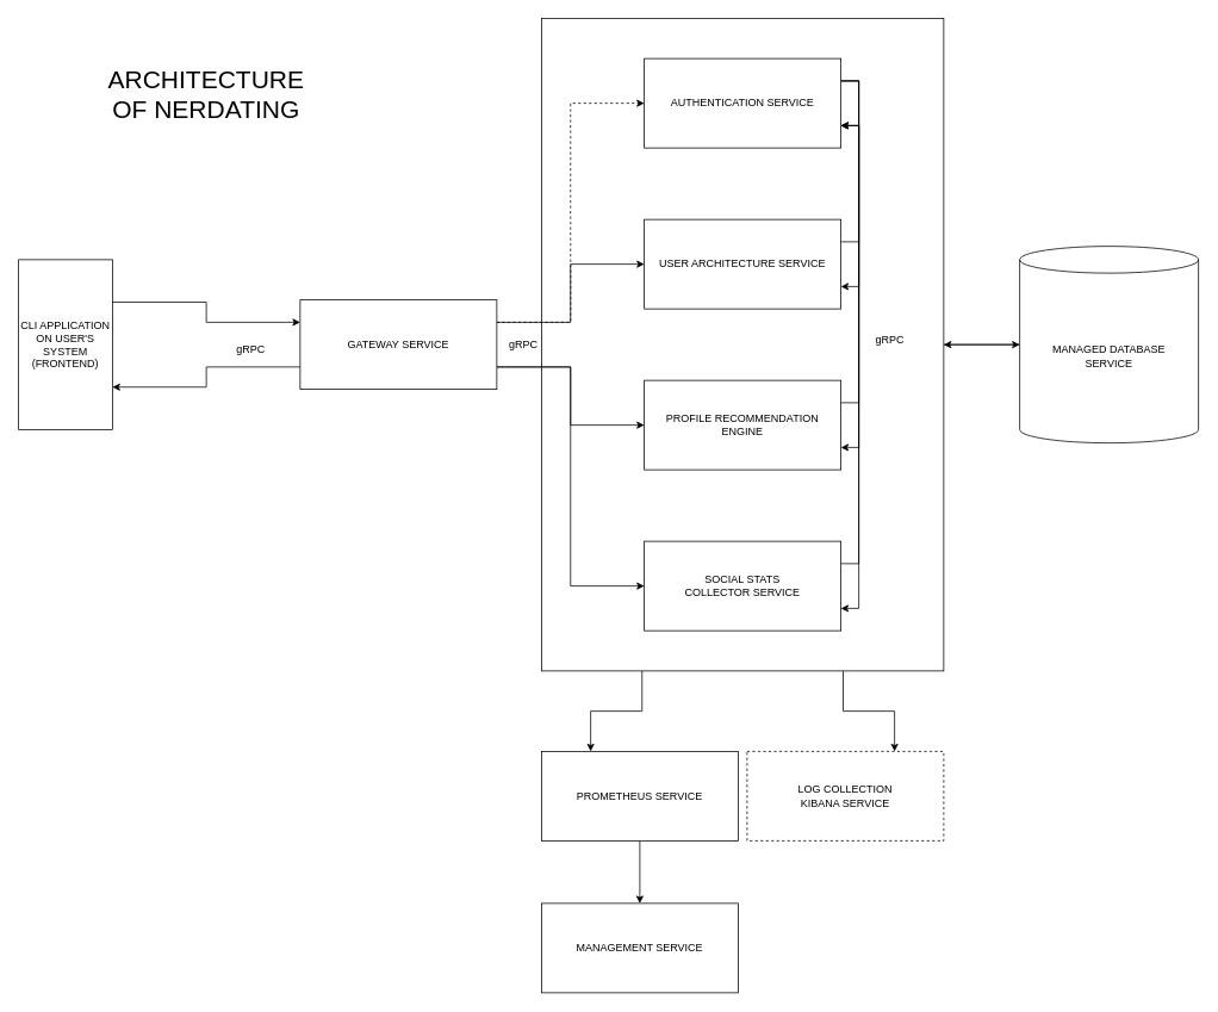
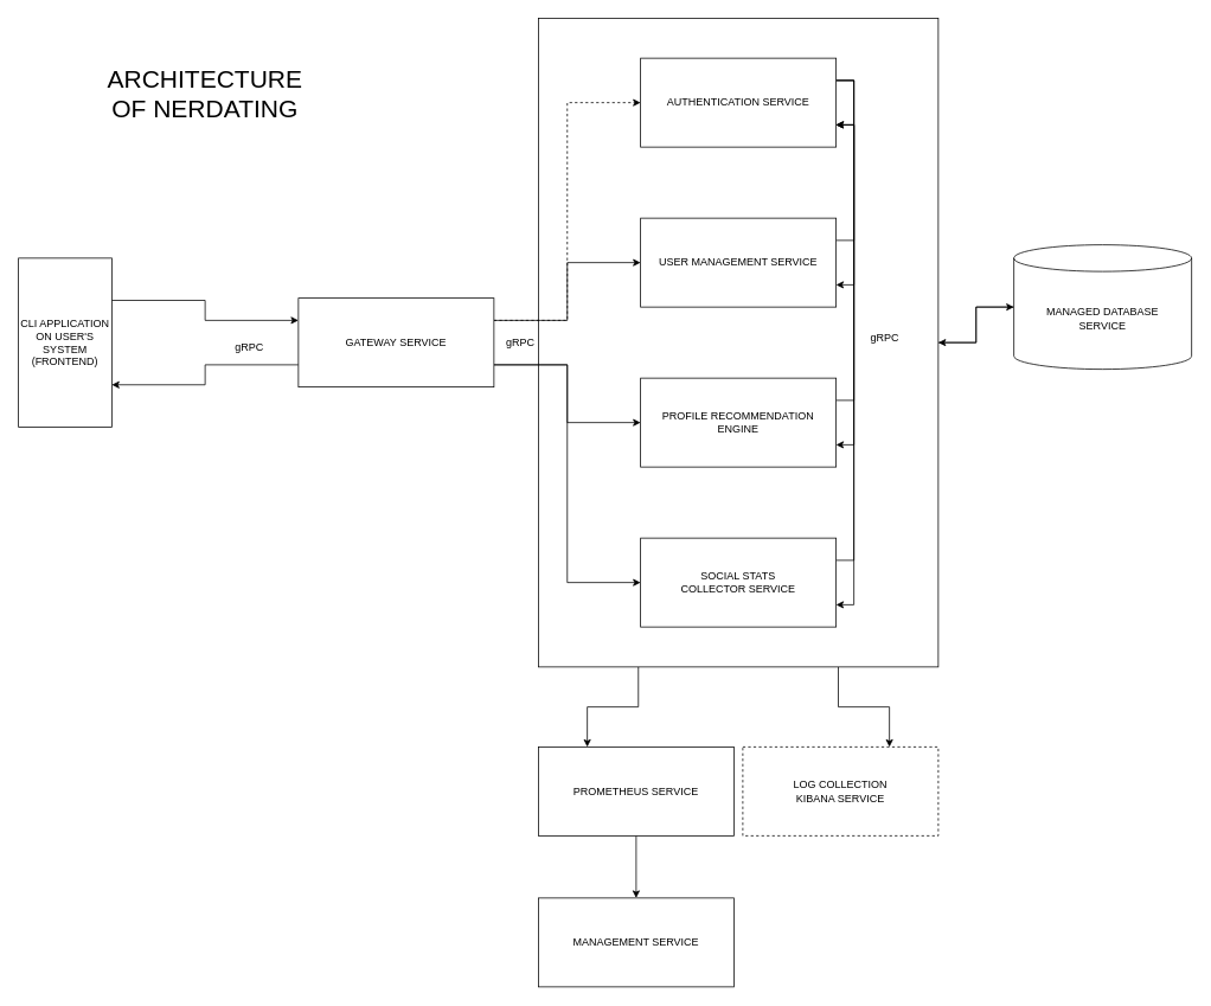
  <mxCell id="0" />
  <mxCell id="1" parent="0" />
  <mxCell id="2" style="edgeStyle=orthogonalEdgeStyle;rounded=0;orthogonalLoop=1;jettySize=auto;html=1;entryX=0;entryY=0.5;entryDx=0;entryDy=0;entryPerimeter=0;" edge="1" parent="1" source="5" target="30"><mxGeometry relative="1" as="geometry" /></mxCell>
  <mxCell id="3" style="edgeStyle=orthogonalEdgeStyle;rounded=0;orthogonalLoop=1;jettySize=auto;html=1;exitX=0.75;exitY=1;exitDx=0;exitDy=0;entryX=0.75;entryY=0;entryDx=0;entryDy=0;" edge="1" parent="1" source="5" target="28"><mxGeometry relative="1" as="geometry" /></mxCell>
  <mxCell id="4" style="edgeStyle=orthogonalEdgeStyle;rounded=0;orthogonalLoop=1;jettySize=auto;html=1;exitX=0.25;exitY=1;exitDx=0;exitDy=0;entryX=0.25;entryY=0;entryDx=0;entryDy=0;" edge="1" parent="1" source="5" target="26"><mxGeometry relative="1" as="geometry" /></mxCell>
  <mxCell id="5" value="" style="rounded=0;whiteSpace=wrap;html=1;" vertex="1" parent="1"><mxGeometry x="605" y="20" width="450" height="730" as="geometry" /></mxCell>
  <mxCell id="6" value="ARCHITECTURE OF NERDATING" style="text;html=1;strokeColor=none;fillColor=none;align=center;verticalAlign=middle;whiteSpace=wrap;rounded=0;fontSize=28;" vertex="1" parent="1"><mxGeometry x="120" y="90" width="220" height="30" as="geometry" /></mxCell>
  <mxCell id="7" style="edgeStyle=orthogonalEdgeStyle;rounded=0;orthogonalLoop=1;jettySize=auto;html=1;exitX=1;exitY=0.25;exitDx=0;exitDy=0;entryX=0;entryY=0.25;entryDx=0;entryDy=0;" edge="1" parent="1" source="8" target="24"><mxGeometry relative="1" as="geometry" /></mxCell>
  <mxCell id="8" value="&lt;div&gt;CLI APPLICATION ON USER'S SYSTEM&lt;/div&gt;&lt;div&gt;(FRONTEND)&lt;br&gt;&lt;/div&gt;" style="rounded=0;whiteSpace=wrap;html=1;" vertex="1" parent="1"><mxGeometry x="20" y="290" width="105" height="190" as="geometry" /></mxCell>
  <mxCell id="9" style="edgeStyle=orthogonalEdgeStyle;rounded=0;orthogonalLoop=1;jettySize=auto;html=1;exitX=1;exitY=0.25;exitDx=0;exitDy=0;entryX=1;entryY=0.75;entryDx=0;entryDy=0;" edge="1" parent="1" source="12" target="16"><mxGeometry relative="1" as="geometry" /></mxCell>
  <mxCell id="10" style="edgeStyle=orthogonalEdgeStyle;rounded=0;orthogonalLoop=1;jettySize=auto;html=1;exitX=1;exitY=0.25;exitDx=0;exitDy=0;entryX=1;entryY=0.75;entryDx=0;entryDy=0;" edge="1" parent="1" source="12" target="18"><mxGeometry relative="1" as="geometry" /></mxCell>
  <mxCell id="11" style="edgeStyle=orthogonalEdgeStyle;rounded=0;orthogonalLoop=1;jettySize=auto;html=1;exitX=1;exitY=0.25;exitDx=0;exitDy=0;entryX=1;entryY=0.75;entryDx=0;entryDy=0;" edge="1" parent="1" source="12" target="14"><mxGeometry relative="1" as="geometry" /></mxCell>
  <mxCell id="12" value="AUTHENTICATION SERVICE" style="rounded=0;whiteSpace=wrap;html=1;" vertex="1" parent="1"><mxGeometry x="720" y="65" width="220" height="100" as="geometry" /></mxCell>
  <mxCell id="13" style="edgeStyle=orthogonalEdgeStyle;rounded=0;orthogonalLoop=1;jettySize=auto;html=1;exitX=1;exitY=0.25;exitDx=0;exitDy=0;entryX=1;entryY=0.75;entryDx=0;entryDy=0;" edge="1" parent="1" source="14" target="12"><mxGeometry relative="1" as="geometry" /></mxCell>
- <mxCell id="14" value="&lt;div&gt;USER ARCHITECTURE SERVICE&lt;/div&gt;" style="rounded=0;whiteSpace=wrap;html=1;" vertex="1" parent="1"><mxGeometry x="720" y="245" width="220" height="100" as="geometry" /></mxCell>
+ <mxCell id="14" value="&lt;div&gt;USER MANAGEMENT SERVICE&lt;/div&gt;" style="rounded=0;whiteSpace=wrap;html=1;" vertex="1" parent="1"><mxGeometry x="720" y="245" width="220" height="100" as="geometry" /></mxCell>
  <mxCell id="15" style="edgeStyle=orthogonalEdgeStyle;rounded=0;orthogonalLoop=1;jettySize=auto;html=1;exitX=1;exitY=0.25;exitDx=0;exitDy=0;entryX=1;entryY=0.75;entryDx=0;entryDy=0;" edge="1" parent="1" source="16" target="12"><mxGeometry relative="1" as="geometry" /></mxCell>
  <mxCell id="16" value="&lt;div&gt;PROFILE RECOMMENDATION&lt;/div&gt;&lt;div&gt;ENGINE&lt;br&gt;&lt;/div&gt;" style="rounded=0;whiteSpace=wrap;html=1;" vertex="1" parent="1"><mxGeometry x="720" y="425" width="220" height="100" as="geometry" /></mxCell>
  <mxCell id="17" style="edgeStyle=orthogonalEdgeStyle;rounded=0;orthogonalLoop=1;jettySize=auto;html=1;exitX=1;exitY=0.25;exitDx=0;exitDy=0;entryX=1;entryY=0.75;entryDx=0;entryDy=0;" edge="1" parent="1" source="18" target="12"><mxGeometry relative="1" as="geometry" /></mxCell>
  <mxCell id="18" value="&lt;div&gt;SOCIAL STATS &lt;br&gt;&lt;/div&gt;&lt;div&gt;COLLECTOR SERVICE&lt;/div&gt;" style="rounded=0;whiteSpace=wrap;html=1;" vertex="1" parent="1"><mxGeometry x="720" y="605" width="220" height="100" as="geometry" /></mxCell>
  <mxCell id="19" style="edgeStyle=orthogonalEdgeStyle;rounded=0;orthogonalLoop=1;jettySize=auto;html=1;exitX=0;exitY=0.75;exitDx=0;exitDy=0;entryX=1;entryY=0.75;entryDx=0;entryDy=0;" edge="1" parent="1" source="24" target="8"><mxGeometry relative="1" as="geometry" /></mxCell>
  <mxCell id="20" style="edgeStyle=orthogonalEdgeStyle;rounded=0;orthogonalLoop=1;jettySize=auto;html=1;exitX=1;exitY=0.25;exitDx=0;exitDy=0;entryX=0;entryY=0.5;entryDx=0;entryDy=0;dashed=1;" edge="1" parent="1" source="24" target="12"><mxGeometry relative="1" as="geometry" /></mxCell>
  <mxCell id="21" style="edgeStyle=orthogonalEdgeStyle;rounded=0;orthogonalLoop=1;jettySize=auto;html=1;exitX=1;exitY=0.25;exitDx=0;exitDy=0;entryX=0;entryY=0.5;entryDx=0;entryDy=0;" edge="1" parent="1" source="24" target="14"><mxGeometry relative="1" as="geometry" /></mxCell>
  <mxCell id="22" style="edgeStyle=orthogonalEdgeStyle;rounded=0;orthogonalLoop=1;jettySize=auto;html=1;exitX=1;exitY=0.75;exitDx=0;exitDy=0;entryX=0;entryY=0.5;entryDx=0;entryDy=0;" edge="1" parent="1" source="24" target="16"><mxGeometry relative="1" as="geometry" /></mxCell>
  <mxCell id="23" style="edgeStyle=orthogonalEdgeStyle;rounded=0;orthogonalLoop=1;jettySize=auto;html=1;exitX=1;exitY=0.75;exitDx=0;exitDy=0;entryX=0;entryY=0.5;entryDx=0;entryDy=0;" edge="1" parent="1" source="24" target="18"><mxGeometry relative="1" as="geometry" /></mxCell>
  <mxCell id="24" value="GATEWAY SERVICE" style="rounded=0;whiteSpace=wrap;html=1;" vertex="1" parent="1"><mxGeometry x="335" y="335" width="220" height="100" as="geometry" /></mxCell>
  <mxCell id="25" style="edgeStyle=orthogonalEdgeStyle;rounded=0;orthogonalLoop=1;jettySize=auto;html=1;" edge="1" parent="1" source="26" target="27"><mxGeometry relative="1" as="geometry" /></mxCell>
  <mxCell id="26" value="PROMETHEUS SERVICE" style="rounded=0;whiteSpace=wrap;html=1;" vertex="1" parent="1"><mxGeometry x="605" y="840" width="220" height="100" as="geometry" /></mxCell>
  <mxCell id="27" value="MANAGEMENT SERVICE" style="rounded=0;whiteSpace=wrap;html=1;" vertex="1" parent="1"><mxGeometry x="605" y="1010" width="220" height="100" as="geometry" /></mxCell>
  <mxCell id="28" value="&lt;div&gt;LOG COLLECTION&lt;/div&gt;&lt;div&gt;KIBANA SERVICE&lt;br&gt;&lt;/div&gt;" style="rounded=0;whiteSpace=wrap;html=1;dashed=1;" vertex="1" parent="1"><mxGeometry x="835" y="840" width="220" height="100" as="geometry" /></mxCell>
  <mxCell id="29" style="edgeStyle=orthogonalEdgeStyle;rounded=0;orthogonalLoop=1;jettySize=auto;html=1;exitX=0;exitY=0.5;exitDx=0;exitDy=0;exitPerimeter=0;entryX=1;entryY=0.5;entryDx=0;entryDy=0;" edge="1" parent="1" source="30" target="5"><mxGeometry relative="1" as="geometry" /></mxCell>
- <mxCell id="30" value="&lt;div&gt;MANAGED DATABASE &lt;br&gt;&lt;/div&gt;&lt;div&gt;SERVICE&lt;/div&gt;" style="shape=cylinder3;whiteSpace=wrap;html=1;boundedLbl=1;backgroundOutline=1;size=15;" vertex="1" parent="1"><mxGeometry x="1140" y="275" width="200" height="220" as="geometry" /></mxCell>
+ <mxCell id="30" value="&lt;div&gt;MANAGED DATABASE &lt;br&gt;&lt;/div&gt;&lt;div&gt;SERVICE&lt;/div&gt;" style="shape=cylinder3;whiteSpace=wrap;html=1;boundedLbl=1;backgroundOutline=1;size=15;" vertex="1" parent="1"><mxGeometry x="1140" y="275" width="200" height="140" as="geometry" /></mxCell>
  <mxCell id="31" value="&lt;font style=&quot;font-size: 12px;&quot;&gt;gRPC&lt;/font&gt;" style="text;html=1;strokeColor=none;fillColor=none;align=center;verticalAlign=middle;whiteSpace=wrap;rounded=0;fontSize=28;" vertex="1" parent="1"><mxGeometry x="250" y="370" width="60" height="30" as="geometry" /></mxCell>
  <mxCell id="32" value="&lt;font style=&quot;font-size: 12px;&quot;&gt;gRPC&lt;/font&gt;" style="text;whiteSpace=wrap;html=1;fontSize=12;align=center;verticalAlign=middle;" vertex="1" parent="1"><mxGeometry x="550" y="365" width="70" height="40" as="geometry" /></mxCell>
  <mxCell id="33" value="&lt;font style=&quot;font-size: 12px;&quot;&gt;gRPC&lt;/font&gt;" style="text;whiteSpace=wrap;html=1;fontSize=12;align=center;verticalAlign=middle;" vertex="1" parent="1"><mxGeometry x="960" y="360" width="70" height="40" as="geometry" /></mxCell>
